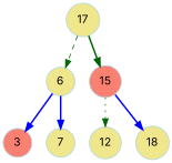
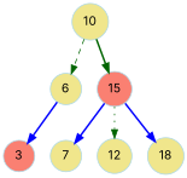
  digraph {
    fontname=Inter
    node [color=lightblue fillcolor=khaki fontname=Inter shape=circle style=filled]
    edge [color=blue fontname=Inter style=bold]
    n1 [label=6]
-   10 [label=17]
+   10
    15 [fillcolor=salmon]
    3 [fillcolor=salmon]
    7
    12
    18
    n1 -> 3
-   n1 -> 7
+   15 -> 7
    10 -> n1 [color=darkgreen style=dashed]
    10 -> 15 [color=darkgreen]
    15 -> 12 [color=darkgreen style=dotted]
    15 -> 18
  }
